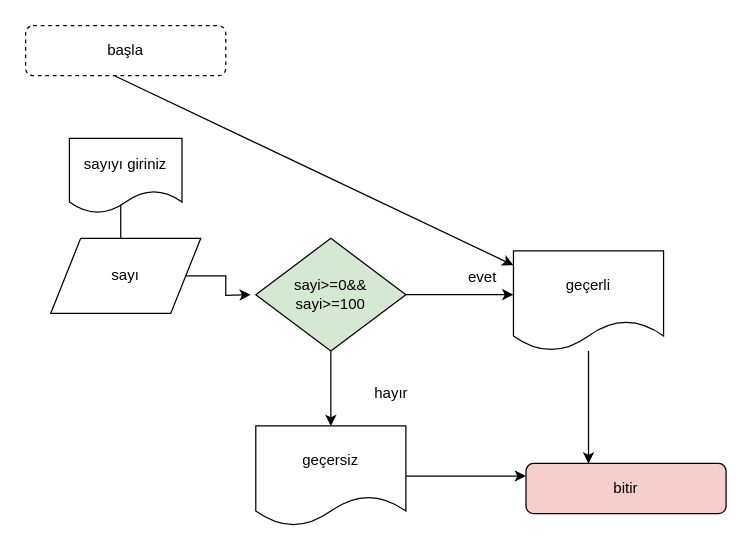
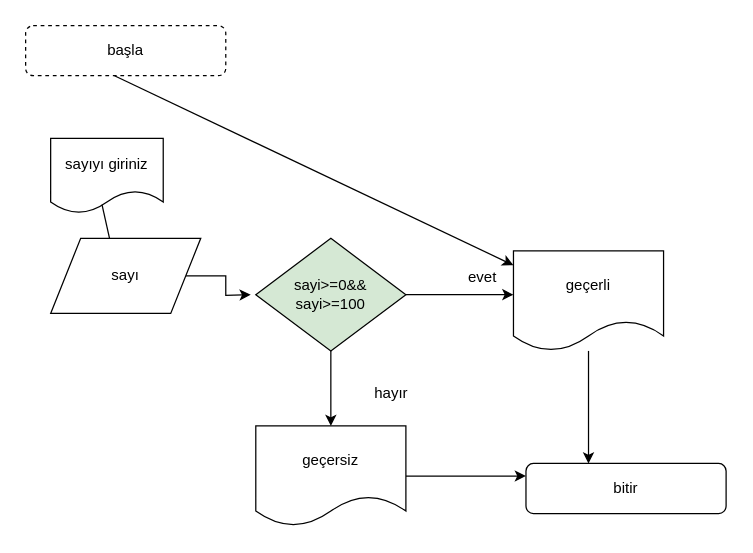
  <mxCell id="0" />
  <mxCell id="1" parent="0" />
  <mxCell id="2" value="başla" style="rounded=1;whiteSpace=wrap;html=1;fontSize=12;glass=0;strokeWidth=1;shadow=0;dashed=1;" vertex="1" parent="1"><mxGeometry x="20" y="20" width="160" height="40" as="geometry" /></mxCell>
- <mxCell id="3" value="sayıyı giriniz" style="shape=document;whiteSpace=wrap;html=1;boundedLbl=1;" vertex="1" parent="1"><mxGeometry x="55" y="110" width="90" height="60" as="geometry" /></mxCell>
+ <mxCell id="3" value="sayıyı giriniz" style="shape=document;whiteSpace=wrap;html=1;boundedLbl=1;" vertex="1" parent="1"><mxGeometry x="40" y="110" width="90" height="60" as="geometry" /></mxCell>
  <mxCell id="4" value="" style="endArrow=classic;html=1;exitX=0.444;exitY=1;exitDx=0;exitDy=0;exitPerimeter=0;" edge="1" parent="1" source="2" target="14"><mxGeometry width="50" height="50" relative="1" as="geometry"><mxPoint x="94" y="181.98" as="sourcePoint" /><mxPoint x="290" y="230" as="targetPoint" /></mxGeometry></mxCell>
  <mxCell id="5" value="" style="endArrow=classic;html=1;exitX=0.456;exitY=0.883;exitDx=0;exitDy=0;exitPerimeter=0;" edge="1" parent="1" source="3"><mxGeometry width="50" height="50" relative="1" as="geometry"><mxPoint x="150" y="250" as="sourcePoint" /><mxPoint x="96" y="230" as="targetPoint" /></mxGeometry></mxCell>
  <mxCell id="6" style="edgeStyle=orthogonalEdgeStyle;rounded=0;orthogonalLoop=1;jettySize=auto;html=1;" edge="1" parent="1" source="7"><mxGeometry relative="1" as="geometry"><mxPoint x="200" y="235" as="targetPoint" /></mxGeometry></mxCell>
  <mxCell id="7" value="sayı" style="shape=parallelogram;perimeter=parallelogramPerimeter;whiteSpace=wrap;html=1;" vertex="1" parent="1"><mxGeometry x="40" y="190" width="120" height="60" as="geometry" /></mxCell>
  <mxCell id="8" style="edgeStyle=orthogonalEdgeStyle;rounded=0;orthogonalLoop=1;jettySize=auto;html=1;" edge="1" parent="1" source="10"><mxGeometry relative="1" as="geometry"><mxPoint x="410" y="235" as="targetPoint" /></mxGeometry></mxCell>
  <mxCell id="9" style="edgeStyle=orthogonalEdgeStyle;rounded=0;orthogonalLoop=1;jettySize=auto;html=1;" edge="1" parent="1" source="10"><mxGeometry relative="1" as="geometry"><mxPoint x="264" y="340" as="targetPoint" /></mxGeometry></mxCell>
  <mxCell id="10" value="sayi&amp;gt;=0&amp;amp;&amp;amp;&lt;br&gt;sayi&amp;gt;=100" style="rhombus;whiteSpace=wrap;html=1;fillColor=#d5e8d4;" vertex="1" parent="1"><mxGeometry x="204" y="190" width="120" height="90" as="geometry" /></mxCell>
  <mxCell id="11" value="evet" style="text;html=1;align=center;verticalAlign=middle;resizable=0;points=[];autosize=1;" vertex="1" parent="1"><mxGeometry x="365" y="211" width="40" height="20" as="geometry" /></mxCell>
  <mxCell id="12" value="hayır" style="text;html=1;align=center;verticalAlign=middle;resizable=0;points=[];autosize=1;" vertex="1" parent="1"><mxGeometry x="292" y="304" width="40" height="20" as="geometry" /></mxCell>
  <mxCell id="13" style="edgeStyle=orthogonalEdgeStyle;rounded=0;orthogonalLoop=1;jettySize=auto;html=1;" edge="1" parent="1" source="14"><mxGeometry relative="1" as="geometry"><mxPoint x="470" y="370" as="targetPoint" /></mxGeometry></mxCell>
  <mxCell id="14" value="geçerli" style="shape=document;whiteSpace=wrap;html=1;boundedLbl=1;" vertex="1" parent="1"><mxGeometry x="410" y="200" width="120" height="80" as="geometry" /></mxCell>
  <mxCell id="15" style="edgeStyle=orthogonalEdgeStyle;rounded=0;orthogonalLoop=1;jettySize=auto;html=1;" edge="1" parent="1" source="16"><mxGeometry relative="1" as="geometry"><mxPoint x="420" y="380" as="targetPoint" /></mxGeometry></mxCell>
  <mxCell id="16" value="geçersiz" style="shape=document;whiteSpace=wrap;html=1;boundedLbl=1;" vertex="1" parent="1"><mxGeometry x="204" y="340" width="120" height="80" as="geometry" /></mxCell>
- <mxCell id="17" value="bitir" style="rounded=1;whiteSpace=wrap;html=1;fontSize=12;glass=0;strokeWidth=1;shadow=0;fillColor=#f8cecc;" vertex="1" parent="1"><mxGeometry x="420" y="370" width="160" height="40" as="geometry" /></mxCell>
+ <mxCell id="17" value="bitir" style="rounded=1;whiteSpace=wrap;html=1;fontSize=12;glass=0;strokeWidth=1;shadow=0;" vertex="1" parent="1"><mxGeometry x="420" y="370" width="160" height="40" as="geometry" /></mxCell>
